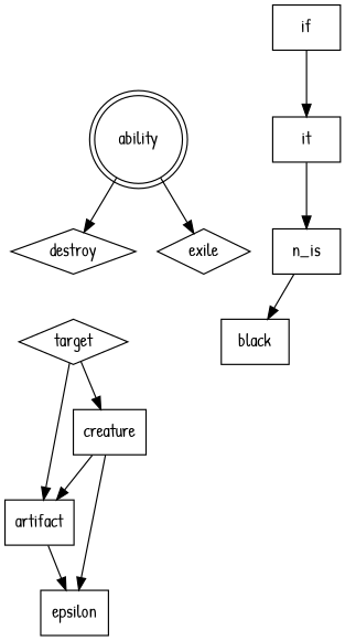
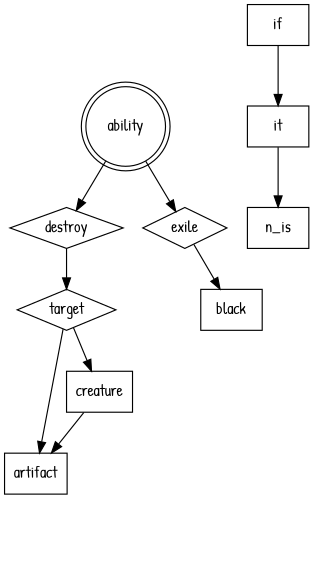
  digraph {
    fontname="Patrick Hand"
    node [fontname="Patrick Hand" shape=box]
    edge [fontname="Patrick Hand"]
    ability [shape=doublecircle]
    destroy [shape=diamond]
    exile [shape=diamond]
    target [shape=diamond]
    artifact
    creature
-   epsilon
    if
    it
    n_is
    black
    ability -> destroy
    ability -> exile
+   destroy -> target
    target -> artifact
    target -> creature
-   artifact -> epsilon
    creature -> artifact
-   creature -> epsilon
    if -> it
    it -> n_is
-   n_is -> black
+   exile -> black
  }
